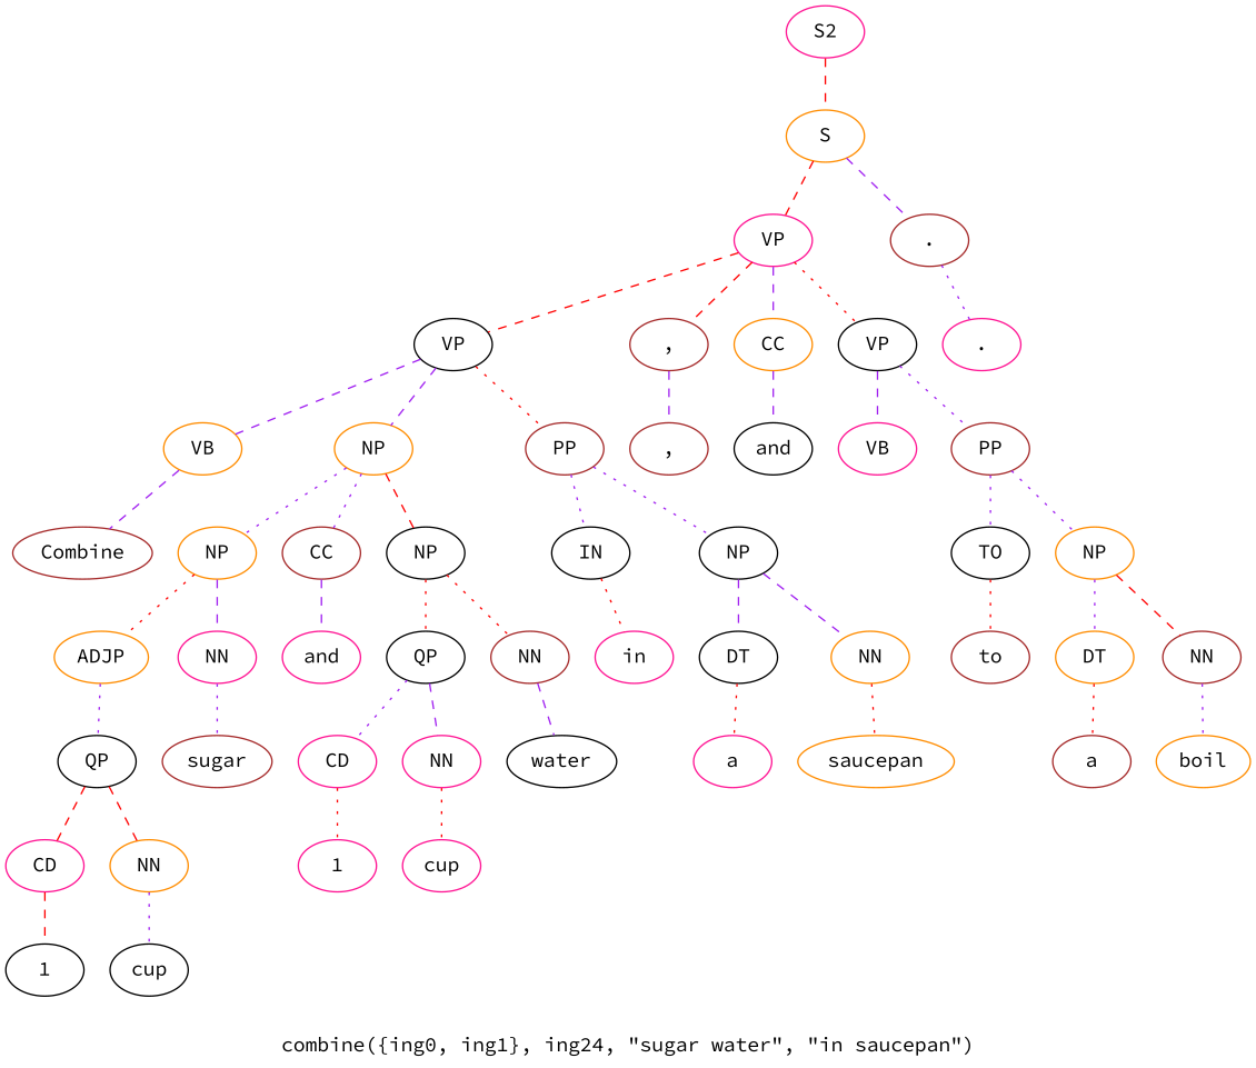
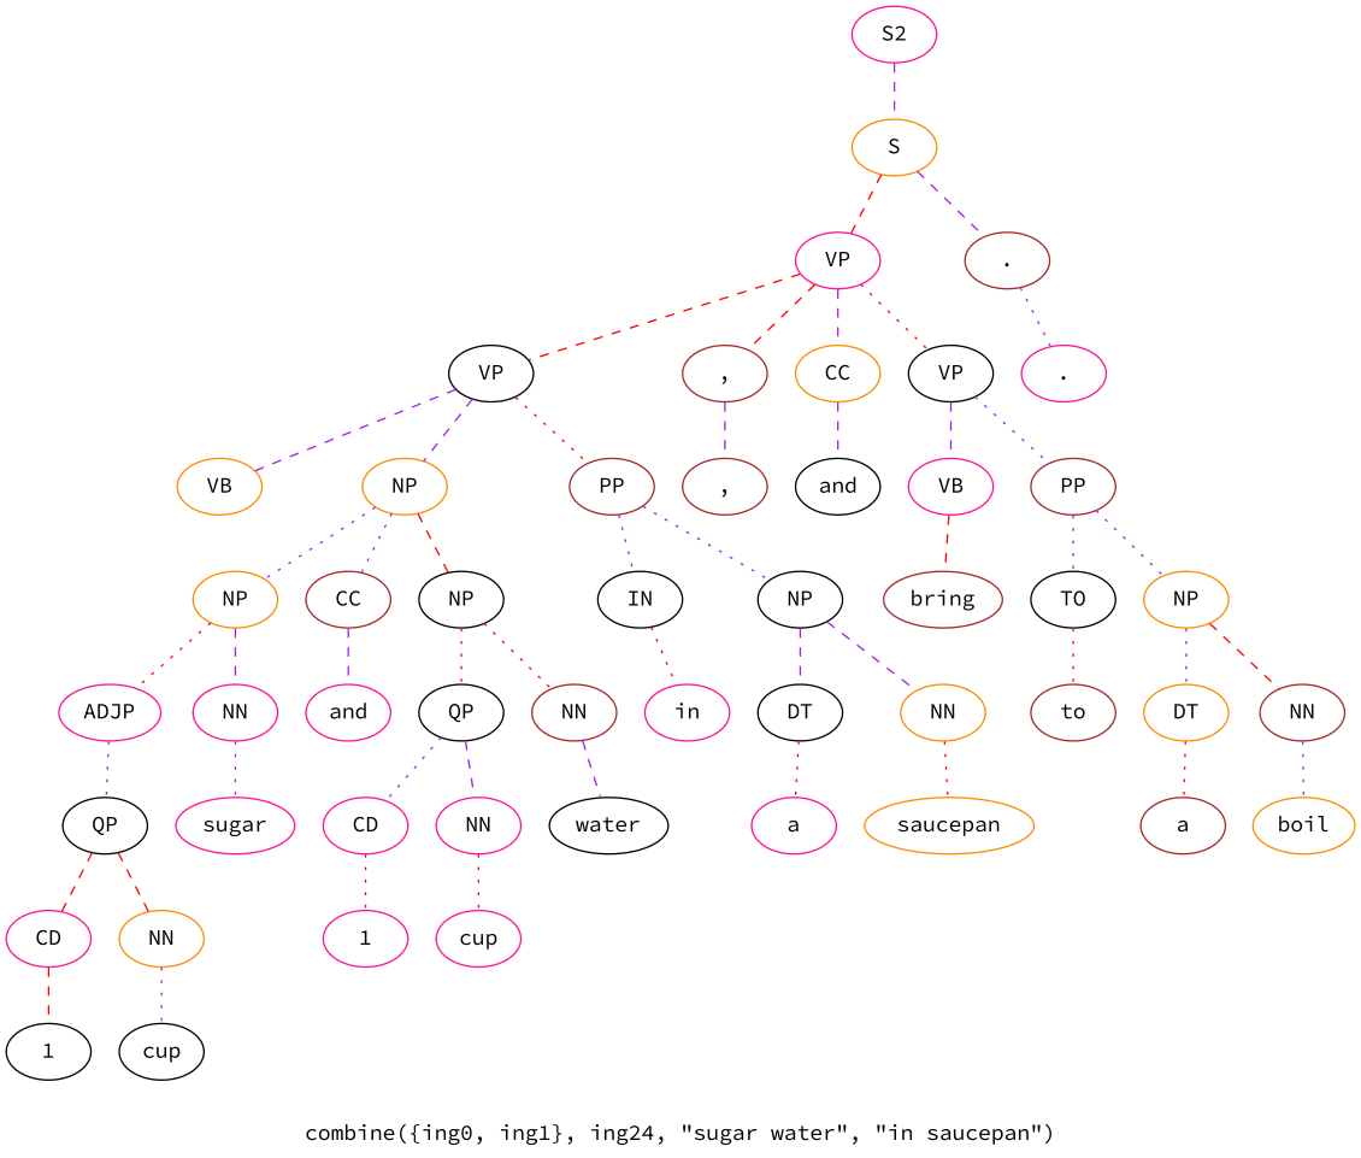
  graph {
    fontname="Source Code Pro"
    label="combine({ing0, ing1}, ing24, \"sugar water\", \"in saucepan\")"
    node [color=deeppink fontname="Source Code Pro"]
    edge [color=purple fontname="Source Code Pro" style=dotted]
    n1 [label=S2]
    n2 [color=darkorange label=S]
    n3 [label=VP]
    n4 [color=brown label="."]
    n5 [color=black label=VP]
    n6 [color=brown label=","]
    n7 [color=darkorange label=CC]
    n8 [color=black label=VP]
    n9 [label="."]
    n10 [color=darkorange label=VB]
    n11 [color=darkorange label=NP]
    n12 [color=brown label=PP]
    n13 [color=brown label=","]
    n14 [color=black label=and]
    n15 [label=VB]
    n16 [color=brown label=PP]
-   n17 [color=brown label=Combine]
    n18 [color=darkorange label=NP]
    n19 [color=brown label=CC]
    n20 [color=black label=NP]
    n21 [color=black label=IN]
    n22 [color=black label=NP]
-   n23 [color=darkorange label=ADJP]
+   n23 [label=ADJP]
    n24 [label=NN]
    n25 [label=and]
    n26 [color=black label=QP]
    n27 [color=brown label=NN]
    n28 [color=black label=QP]
-   n29 [color=brown label=sugar]
+   n29 [label=sugar]
    n30 [label=CD]
    n31 [color=darkorange label=NN]
    n32 [color=black label=1]
    n33 [color=black label=cup]
    n34 [label=CD]
    n35 [label=NN]
    n36 [color=black label=water]
    n37 [label=1]
    n38 [label=cup]
    n39 [label=in]
    n40 [color=black label=DT]
    n41 [color=darkorange label=NN]
    n42 [label=a]
    n43 [color=darkorange label=saucepan]
+   n44 [color=brown label=bring]
    n45 [color=black label=TO]
    n46 [color=darkorange label=NP]
    n47 [color=brown label=to]
    n48 [color=darkorange label=DT]
    n49 [color=brown label=NN]
    n50 [color=brown label=a]
    n51 [color=darkorange label=boil]
-   n1 -- n2 [color=red style=dashed]
+   n1 -- n2 [style=dashed]
    n2 -- n3 [color=red style=dashed]
    n2 -- n4 [style=dashed]
    n3 -- n5 [color=red style=dashed]
    n3 -- n6 [color=red style=dashed]
    n3 -- n7 [style=dashed]
    n3 -- n8 [color=red]
    n4 -- n9
    n5 -- n10 [style=dashed]
    n5 -- n11 [style=dashed]
    n5 -- n12 [color=red]
    n6 -- n13 [style=dashed]
    n7 -- n14 [style=dashed]
    n8 -- n15 [style=dashed]
    n8 -- n16
-   n10 -- n17 [style=dashed]
    n11 -- n18
    n11 -- n19
    n11 -- n20 [color=red style=dashed]
    n12 -- n21
    n12 -- n22
+   n15 -- n44 [color=red style=dashed]
    n16 -- n45
    n16 -- n46
    n18 -- n23 [color=red]
    n18 -- n24 [style=dashed]
    n19 -- n25 [style=dashed]
    n20 -- n26 [color=red]
    n20 -- n27 [color=red]
    n21 -- n39 [color=red]
    n22 -- n40 [style=dashed]
    n22 -- n41 [style=dashed]
    n23 -- n28
    n24 -- n29
    n26 -- n34
    n26 -- n35 [style=dashed]
    n27 -- n36 [style=dashed]
    n28 -- n30 [color=red style=dashed]
    n28 -- n31 [color=red style=dashed]
    n30 -- n32 [color=red style=dashed]
    n31 -- n33
    n34 -- n37 [color=red]
    n35 -- n38 [color=red]
    n40 -- n42 [color=red]
    n41 -- n43 [color=red]
    n45 -- n47 [color=red]
    n46 -- n48
    n46 -- n49 [color=red style=dashed]
    n48 -- n50 [color=red]
    n49 -- n51
  }
